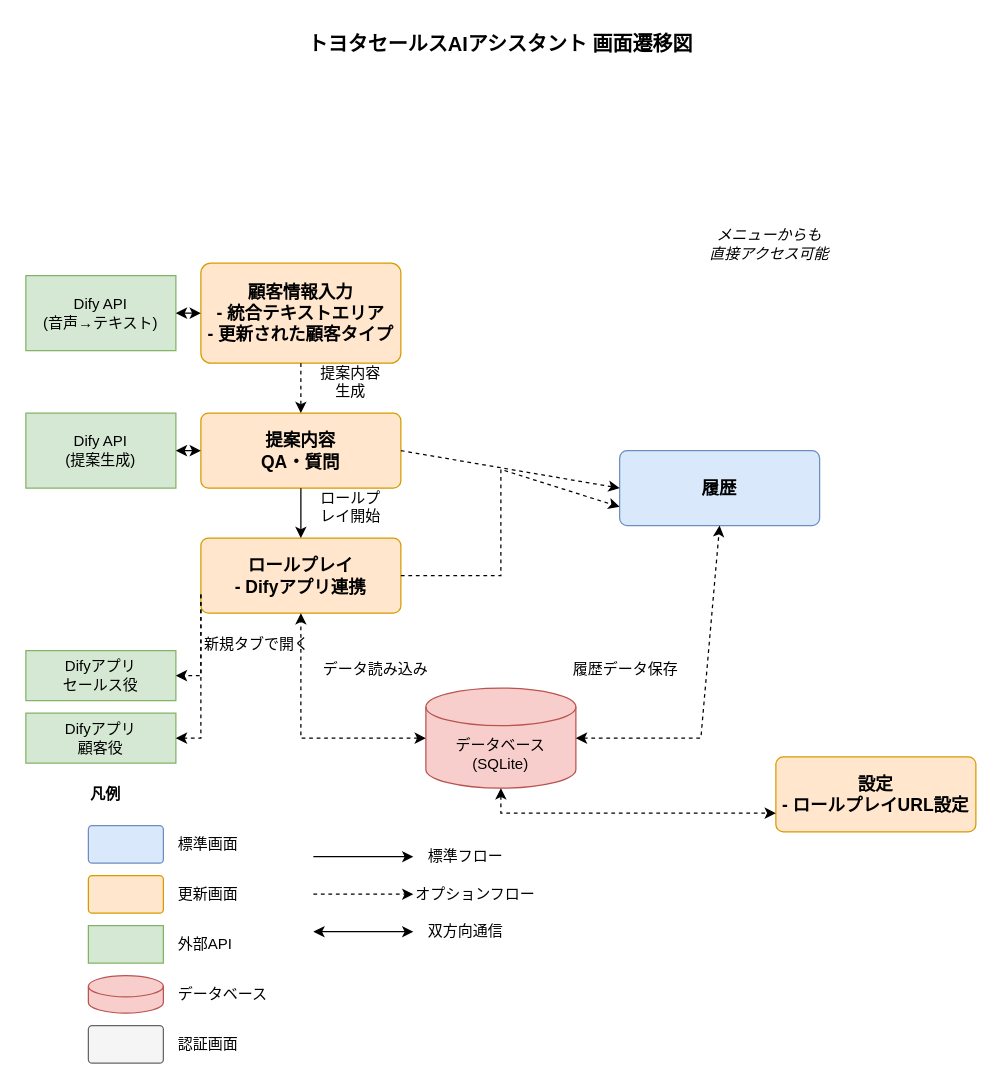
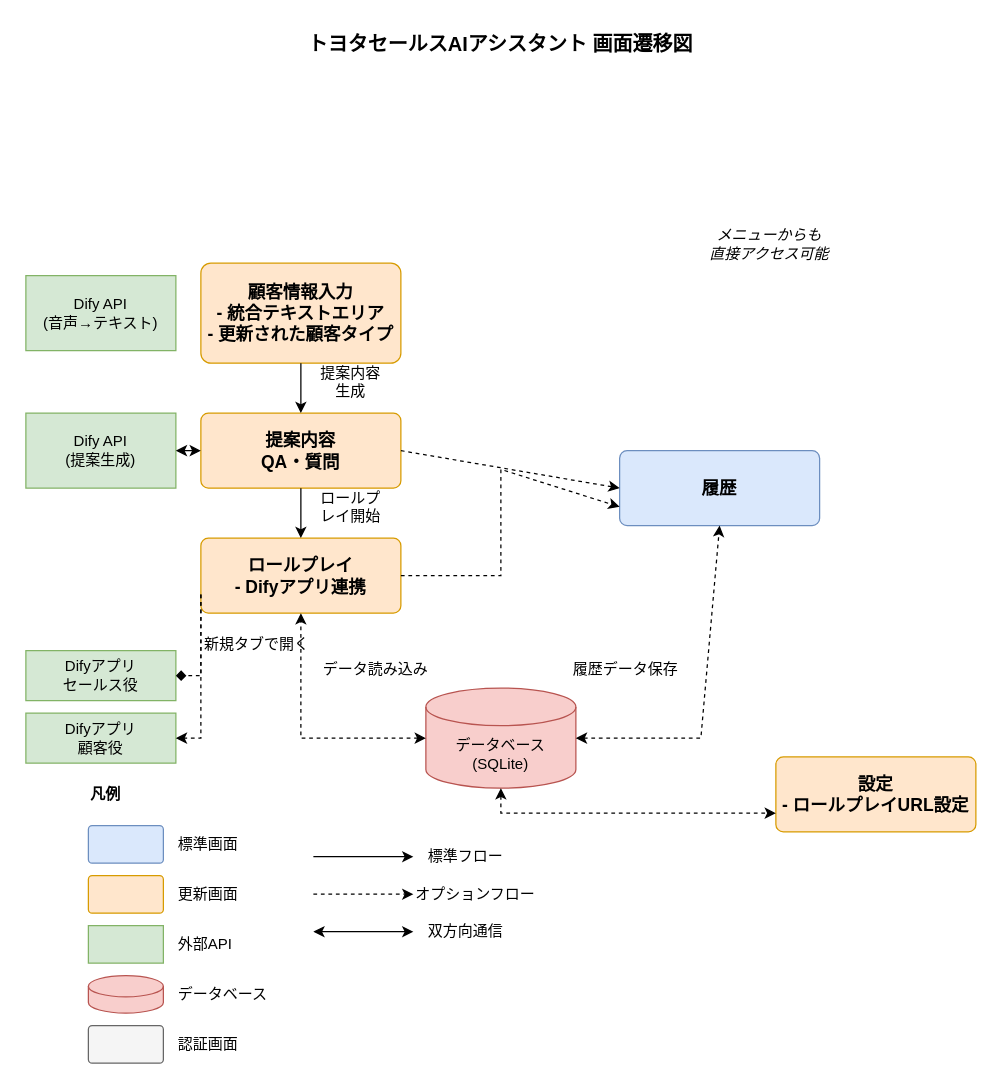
  <mxCell id="0" />
  <mxCell id="1" parent="0" />
  <mxCell id="2" value="顧客情報入力&#10;- 統合テキストエリア&#10;- 更新された顧客タイプ" style="rounded=1;whiteSpace=wrap;html=1;fontSize=14;fillColor=#ffe6cc;strokeColor=#d79b00;fontStyle=1;arcSize=10;" parent="1" vertex="1"><mxGeometry x="160" y="210" width="160" height="80" as="geometry" /></mxCell>
  <mxCell id="3" value="提案内容&lt;div&gt;QA・質問&lt;/div&gt;" style="rounded=1;whiteSpace=wrap;html=1;fontSize=14;fillColor=#ffe6cc;strokeColor=#d79b00;fontStyle=1;arcSize=10;" parent="1" vertex="1"><mxGeometry x="160" y="330" width="160" height="60" as="geometry" /></mxCell>
  <mxCell id="4" value="ロールプレイ&#10;- Difyアプリ連携" style="rounded=1;whiteSpace=wrap;html=1;fontSize=14;fillColor=#ffe6cc;strokeColor=#d79b00;fontStyle=1;arcSize=10;" parent="1" vertex="1"><mxGeometry x="160" y="430" width="160" height="60" as="geometry" /></mxCell>
  <mxCell id="5" value="履歴" style="rounded=1;whiteSpace=wrap;html=1;fontSize=14;fillColor=#dae8fc;strokeColor=#6c8ebf;fontStyle=1;arcSize=10;" parent="1" vertex="1"><mxGeometry x="495" y="360" width="160" height="60" as="geometry" /></mxCell>
  <mxCell id="6" value="設定&#10;- ロールプレイURL設定" style="rounded=1;whiteSpace=wrap;html=1;fontSize=14;fillColor=#ffe6cc;strokeColor=#d79b00;fontStyle=1;arcSize=10;" parent="1" vertex="1"><mxGeometry x="620" y="605" width="160" height="60" as="geometry" /></mxCell>
- <mxCell id="7" value="" style="endArrow=classic;html=1;rounded=0;exitX=0.5;exitY=1;exitDx=0;exitDy=0;entryX=0.5;entryY=0;entryDx=0;entryDy=0;dashed=1;" parent="1" source="2" target="3" edge="1"><mxGeometry width="50" height="50" relative="1" as="geometry"><mxPoint x="390" y="390" as="sourcePoint" /><mxPoint x="440" y="340" as="targetPoint" /></mxGeometry></mxCell>
+ <mxCell id="7" value="" style="endArrow=classic;html=1;rounded=0;exitX=0.5;exitY=1;exitDx=0;exitDy=0;entryX=0.5;entryY=0;entryDx=0;entryDy=0;" parent="1" source="2" target="3" edge="1"><mxGeometry width="50" height="50" relative="1" as="geometry"><mxPoint x="390" y="390" as="sourcePoint" /><mxPoint x="440" y="340" as="targetPoint" /></mxGeometry></mxCell>
  <mxCell id="8" value="" style="endArrow=classic;html=1;rounded=0;exitX=0.5;exitY=1;exitDx=0;exitDy=0;entryX=0.5;entryY=0;entryDx=0;entryDy=0;" parent="1" source="3" target="4" edge="1"><mxGeometry width="50" height="50" relative="1" as="geometry"><mxPoint x="390" y="390" as="sourcePoint" /><mxPoint x="440" y="340" as="targetPoint" /></mxGeometry></mxCell>
  <mxCell id="9" value="" style="endArrow=classic;html=1;rounded=0;exitX=1;exitY=0.5;exitDx=0;exitDy=0;entryX=0;entryY=0.5;entryDx=0;entryDy=0;dashed=1;" parent="1" source="3" target="5" edge="1"><mxGeometry width="50" height="50" relative="1" as="geometry"><mxPoint x="390" y="390" as="sourcePoint" /><mxPoint x="440" y="340" as="targetPoint" /></mxGeometry></mxCell>
  <mxCell id="10" value="" style="endArrow=classic;html=1;rounded=0;exitX=1;exitY=0.5;exitDx=0;exitDy=0;entryX=0;entryY=0.75;entryDx=0;entryDy=0;dashed=1;" parent="1" source="4" target="5" edge="1"><mxGeometry width="50" height="50" relative="1" as="geometry"><mxPoint x="390" y="390" as="sourcePoint" /><mxPoint x="440" y="340" as="targetPoint" /><Array as="points"><mxPoint x="400" y="460" /><mxPoint x="400" y="375" /></Array></mxGeometry></mxCell>
  <mxCell id="11" value="Dify API &lt;br&gt;(音声→テキスト)" style="rounded=0;whiteSpace=wrap;html=1;fillColor=#d5e8d4;strokeColor=#82b366;" parent="1" vertex="1"><mxGeometry x="20" y="220" width="120" height="60" as="geometry" /></mxCell>
  <mxCell id="12" value="Dify API &lt;br&gt;(提案生成)" style="rounded=0;whiteSpace=wrap;html=1;fillColor=#d5e8d4;strokeColor=#82b366;" parent="1" vertex="1"><mxGeometry x="20" y="330" width="120" height="60" as="geometry" /></mxCell>
- <mxCell id="13" value="" style="endArrow=classic;startArrow=classic;html=1;rounded=0;exitX=1;exitY=0.5;exitDx=0;exitDy=0;entryX=0;entryY=0.5;entryDx=0;entryDy=0;" parent="1" source="11" target="2" edge="1"><mxGeometry width="50" height="50" relative="1" as="geometry"><mxPoint x="390" y="390" as="sourcePoint" /><mxPoint x="440" y="340" as="targetPoint" /></mxGeometry></mxCell>
  <mxCell id="14" value="" style="endArrow=classic;startArrow=classic;html=1;rounded=0;exitX=1;exitY=0.5;exitDx=0;exitDy=0;entryX=0;entryY=0.5;entryDx=0;entryDy=0;" parent="1" source="12" target="3" edge="1"><mxGeometry width="50" height="50" relative="1" as="geometry"><mxPoint x="390" y="390" as="sourcePoint" /><mxPoint x="440" y="340" as="targetPoint" /></mxGeometry></mxCell>
  <mxCell id="15" value="データベース&lt;br&gt;(SQLite)" style="shape=cylinder3;whiteSpace=wrap;html=1;boundedLbl=1;backgroundOutline=1;size=15;fillColor=#f8cecc;strokeColor=#b85450;" parent="1" vertex="1"><mxGeometry x="340" y="550" width="120" height="80" as="geometry" /></mxCell>
  <mxCell id="16" value="" style="endArrow=classic;startArrow=classic;html=1;rounded=0;exitX=0;exitY=0.5;exitDx=0;exitDy=0;exitPerimeter=0;entryX=0.5;entryY=1;entryDx=0;entryDy=0;dashed=1;" parent="1" source="15" target="4" edge="1"><mxGeometry width="50" height="50" relative="1" as="geometry"><mxPoint x="390" y="390" as="sourcePoint" /><mxPoint x="440" y="340" as="targetPoint" /><Array as="points"><mxPoint x="240" y="590" /><mxPoint x="240" y="520" /></Array></mxGeometry></mxCell>
  <mxCell id="17" value="" style="endArrow=classic;startArrow=classic;html=1;rounded=0;exitX=1;exitY=0.5;exitDx=0;exitDy=0;exitPerimeter=0;entryX=0.5;entryY=1;entryDx=0;entryDy=0;dashed=1;" parent="1" source="15" target="5" edge="1"><mxGeometry width="50" height="50" relative="1" as="geometry"><mxPoint x="390" y="390" as="sourcePoint" /><mxPoint x="440" y="340" as="targetPoint" /><Array as="points"><mxPoint x="560" y="590" /></Array></mxGeometry></mxCell>
  <mxCell id="18" value="" style="endArrow=classic;startArrow=classic;html=1;rounded=0;entryX=0;entryY=0.75;entryDx=0;entryDy=0;dashed=1;exitX=0.5;exitY=1;exitDx=0;exitDy=0;exitPerimeter=0;" parent="1" source="15" target="6" edge="1"><mxGeometry width="50" height="50" relative="1" as="geometry"><mxPoint x="400" y="640" as="sourcePoint" /><mxPoint x="440" y="340" as="targetPoint" /><Array as="points"><mxPoint x="400" y="650" /></Array></mxGeometry></mxCell>
  <mxCell id="19" value="提案内容生成" style="text;html=1;strokeColor=none;fillColor=none;align=center;verticalAlign=middle;whiteSpace=wrap;rounded=0;" parent="1" vertex="1"><mxGeometry x="250" y="290" width="60" height="30" as="geometry" /></mxCell>
  <mxCell id="20" value="ロールプレイ開始" style="text;html=1;strokeColor=none;fillColor=none;align=center;verticalAlign=middle;whiteSpace=wrap;rounded=0;" parent="1" vertex="1"><mxGeometry x="250" y="390" width="60" height="30" as="geometry" /></mxCell>
  <mxCell id="21" value="メニューからも&lt;br&gt;直接アクセス可能" style="text;html=1;strokeColor=none;fillColor=none;align=center;verticalAlign=middle;whiteSpace=wrap;rounded=0;fontStyle=2" parent="1" vertex="1"><mxGeometry x="560" y="180" width="110" height="30" as="geometry" /></mxCell>
  <mxCell id="22" value="凡例" style="text;html=1;strokeColor=none;fillColor=none;align=left;verticalAlign=middle;whiteSpace=wrap;rounded=0;fontStyle=1" parent="1" vertex="1"><mxGeometry x="70" y="620" width="60" height="30" as="geometry" /></mxCell>
  <mxCell id="23" value="" style="rounded=1;whiteSpace=wrap;html=1;fontSize=14;fillColor=#dae8fc;strokeColor=#6c8ebf;fontStyle=1;arcSize=10;" parent="1" vertex="1"><mxGeometry x="70" y="660" width="60" height="30" as="geometry" /></mxCell>
  <mxCell id="24" value="" style="rounded=1;whiteSpace=wrap;html=1;fontSize=14;fillColor=#ffe6cc;strokeColor=#d79b00;fontStyle=1;arcSize=10;" parent="1" vertex="1"><mxGeometry x="70" y="700" width="60" height="30" as="geometry" /></mxCell>
  <mxCell id="25" value="" style="rounded=0;whiteSpace=wrap;html=1;fillColor=#d5e8d4;strokeColor=#82b366;" parent="1" vertex="1"><mxGeometry x="70" y="740" width="60" height="30" as="geometry" /></mxCell>
  <mxCell id="26" value="" style="shape=cylinder3;whiteSpace=wrap;html=1;boundedLbl=1;backgroundOutline=1;size=8.5;fillColor=#f8cecc;strokeColor=#b85450;" parent="1" vertex="1"><mxGeometry x="70" y="780" width="60" height="30" as="geometry" /></mxCell>
  <mxCell id="27" value="標準画面" style="text;html=1;strokeColor=none;fillColor=none;align=left;verticalAlign=middle;whiteSpace=wrap;rounded=0;" parent="1" vertex="1"><mxGeometry x="140" y="660" width="70" height="30" as="geometry" /></mxCell>
  <mxCell id="28" value="更新画面" style="text;html=1;strokeColor=none;fillColor=none;align=left;verticalAlign=middle;whiteSpace=wrap;rounded=0;" parent="1" vertex="1"><mxGeometry x="140" y="700" width="70" height="30" as="geometry" /></mxCell>
  <mxCell id="29" value="外部API" style="text;html=1;strokeColor=none;fillColor=none;align=left;verticalAlign=middle;whiteSpace=wrap;rounded=0;" parent="1" vertex="1"><mxGeometry x="140" y="740" width="60" height="30" as="geometry" /></mxCell>
  <mxCell id="30" value="データベース" style="text;html=1;strokeColor=none;fillColor=none;align=left;verticalAlign=middle;whiteSpace=wrap;rounded=0;" parent="1" vertex="1"><mxGeometry x="140" y="780" width="80" height="30" as="geometry" /></mxCell>
  <mxCell id="31" value="" style="endArrow=classic;html=1;rounded=0;" parent="1" edge="1"><mxGeometry width="50" height="50" relative="1" as="geometry"><mxPoint x="250" y="684.83" as="sourcePoint" /><mxPoint x="330" y="684.83" as="targetPoint" /></mxGeometry></mxCell>
  <mxCell id="32" value="標準フロー" style="text;html=1;strokeColor=none;fillColor=none;align=left;verticalAlign=middle;whiteSpace=wrap;rounded=0;" parent="1" vertex="1"><mxGeometry x="340" y="670" width="70" height="30" as="geometry" /></mxCell>
  <mxCell id="33" value="" style="endArrow=classic;html=1;rounded=0;dashed=1;" parent="1" edge="1"><mxGeometry width="50" height="50" relative="1" as="geometry"><mxPoint x="250" y="714.83" as="sourcePoint" /><mxPoint x="330" y="714.83" as="targetPoint" /></mxGeometry></mxCell>
  <mxCell id="34" value="オプションフロー" style="text;html=1;strokeColor=none;fillColor=none;align=left;verticalAlign=middle;whiteSpace=wrap;rounded=0;" parent="1" vertex="1"><mxGeometry x="330" y="700" width="100" height="30" as="geometry" /></mxCell>
  <mxCell id="35" value="" style="endArrow=classic;startArrow=classic;html=1;rounded=0;" parent="1" edge="1"><mxGeometry width="50" height="50" relative="1" as="geometry"><mxPoint x="250" y="744.83" as="sourcePoint" /><mxPoint x="330" y="744.83" as="targetPoint" /></mxGeometry></mxCell>
  <mxCell id="36" value="双方向通信" style="text;html=1;strokeColor=none;fillColor=none;align=left;verticalAlign=middle;whiteSpace=wrap;rounded=0;" parent="1" vertex="1"><mxGeometry x="340" y="730" width="70" height="30" as="geometry" /></mxCell>
  <mxCell id="37" value="トヨタセールスAIアシスタント 画面遷移図" style="text;html=1;strokeColor=none;fillColor=none;align=center;verticalAlign=middle;whiteSpace=wrap;rounded=0;fontSize=16;fontStyle=1" parent="1" vertex="1"><mxGeometry x="160" y="20" width="480" height="30" as="geometry" /></mxCell>
  <mxCell id="38" value="履歴データ保存" style="text;html=1;strokeColor=none;fillColor=none;align=center;verticalAlign=middle;whiteSpace=wrap;rounded=0;" parent="1" vertex="1"><mxGeometry x="450" y="520" width="100" height="30" as="geometry" /></mxCell>
  <mxCell id="39" value="データ読み込み" style="text;html=1;strokeColor=none;fillColor=none;align=center;verticalAlign=middle;whiteSpace=wrap;rounded=0;" parent="1" vertex="1"><mxGeometry x="250" y="520" width="100" height="30" as="geometry" /></mxCell>
  <mxCell id="40" value="Difyアプリ&lt;br&gt;セールス役" style="rounded=0;whiteSpace=wrap;html=1;fillColor=#d5e8d4;strokeColor=#82b366;" parent="1" vertex="1"><mxGeometry x="20" y="520" width="120" height="40" as="geometry" /></mxCell>
  <mxCell id="41" value="Difyアプリ&lt;br&gt;顧客役" style="rounded=0;whiteSpace=wrap;html=1;fillColor=#d5e8d4;strokeColor=#82b366;" parent="1" vertex="1"><mxGeometry x="20" y="570" width="120" height="40" as="geometry" /></mxCell>
- <mxCell id="42" value="" style="endArrow=classic;html=1;rounded=0;exitX=0;exitY=0.75;exitDx=0;exitDy=0;entryX=1;entryY=0.5;entryDx=0;entryDy=0;dashed=1;" parent="1" source="4" target="40" edge="1"><mxGeometry width="50" height="50" relative="1" as="geometry"><mxPoint x="390" y="390" as="sourcePoint" /><mxPoint x="440" y="340" as="targetPoint" /><Array as="points"><mxPoint x="160" y="475" /><mxPoint x="160" y="540" /></Array></mxGeometry></mxCell>
+ <mxCell id="42" value="" style="endArrow=diamond;html=1;rounded=0;exitX=0;exitY=0.75;exitDx=0;exitDy=0;entryX=1;entryY=0.5;entryDx=0;entryDy=0;dashed=1;" parent="1" source="4" target="40" edge="1"><mxGeometry width="50" height="50" relative="1" as="geometry"><mxPoint x="390" y="390" as="sourcePoint" /><mxPoint x="440" y="340" as="targetPoint" /><Array as="points"><mxPoint x="160" y="475" /><mxPoint x="160" y="540" /></Array></mxGeometry></mxCell>
  <mxCell id="43" value="" style="endArrow=classic;html=1;rounded=0;exitX=0;exitY=0.75;exitDx=0;exitDy=0;entryX=1;entryY=0.5;entryDx=0;entryDy=0;dashed=1;" parent="1" target="41" edge="1"><mxGeometry width="50" height="50" relative="1" as="geometry"><mxPoint x="160" y="475" as="sourcePoint" /><mxPoint x="140" y="540" as="targetPoint" /><Array as="points"><mxPoint x="160" y="590" /></Array></mxGeometry></mxCell>
  <mxCell id="44" value="新規タブで開く" style="text;html=1;strokeColor=none;fillColor=none;align=center;verticalAlign=middle;whiteSpace=wrap;rounded=0;" parent="1" vertex="1"><mxGeometry x="160" y="500" width="90" height="30" as="geometry" /></mxCell>
  <mxCell id="45" value="" style="rounded=1;whiteSpace=wrap;html=1;fontSize=14;fillColor=#f5f5f5;strokeColor=#666666;fontStyle=1;arcSize=10;" parent="1" vertex="1"><mxGeometry x="70" y="820" width="60" height="30" as="geometry" /></mxCell>
  <mxCell id="46" value="認証画面" style="text;html=1;strokeColor=none;fillColor=none;align=left;verticalAlign=middle;whiteSpace=wrap;rounded=0;" parent="1" vertex="1"><mxGeometry x="140" y="820" width="70" height="30" as="geometry" /></mxCell>
